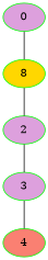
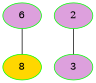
  graph {
    node [color=green fillcolor=plum style=filled]
-   n1 [label=0]
+   n1 [label=6]
    n2 [fillcolor=gold label=8]
    n3 [label=2]
    n4 [label=3]
-   n5 [fillcolor=salmon label=4]
    n1 -- n2
-   n2 -- n3
    n3 -- n4
-   n4 -- n5
  }
